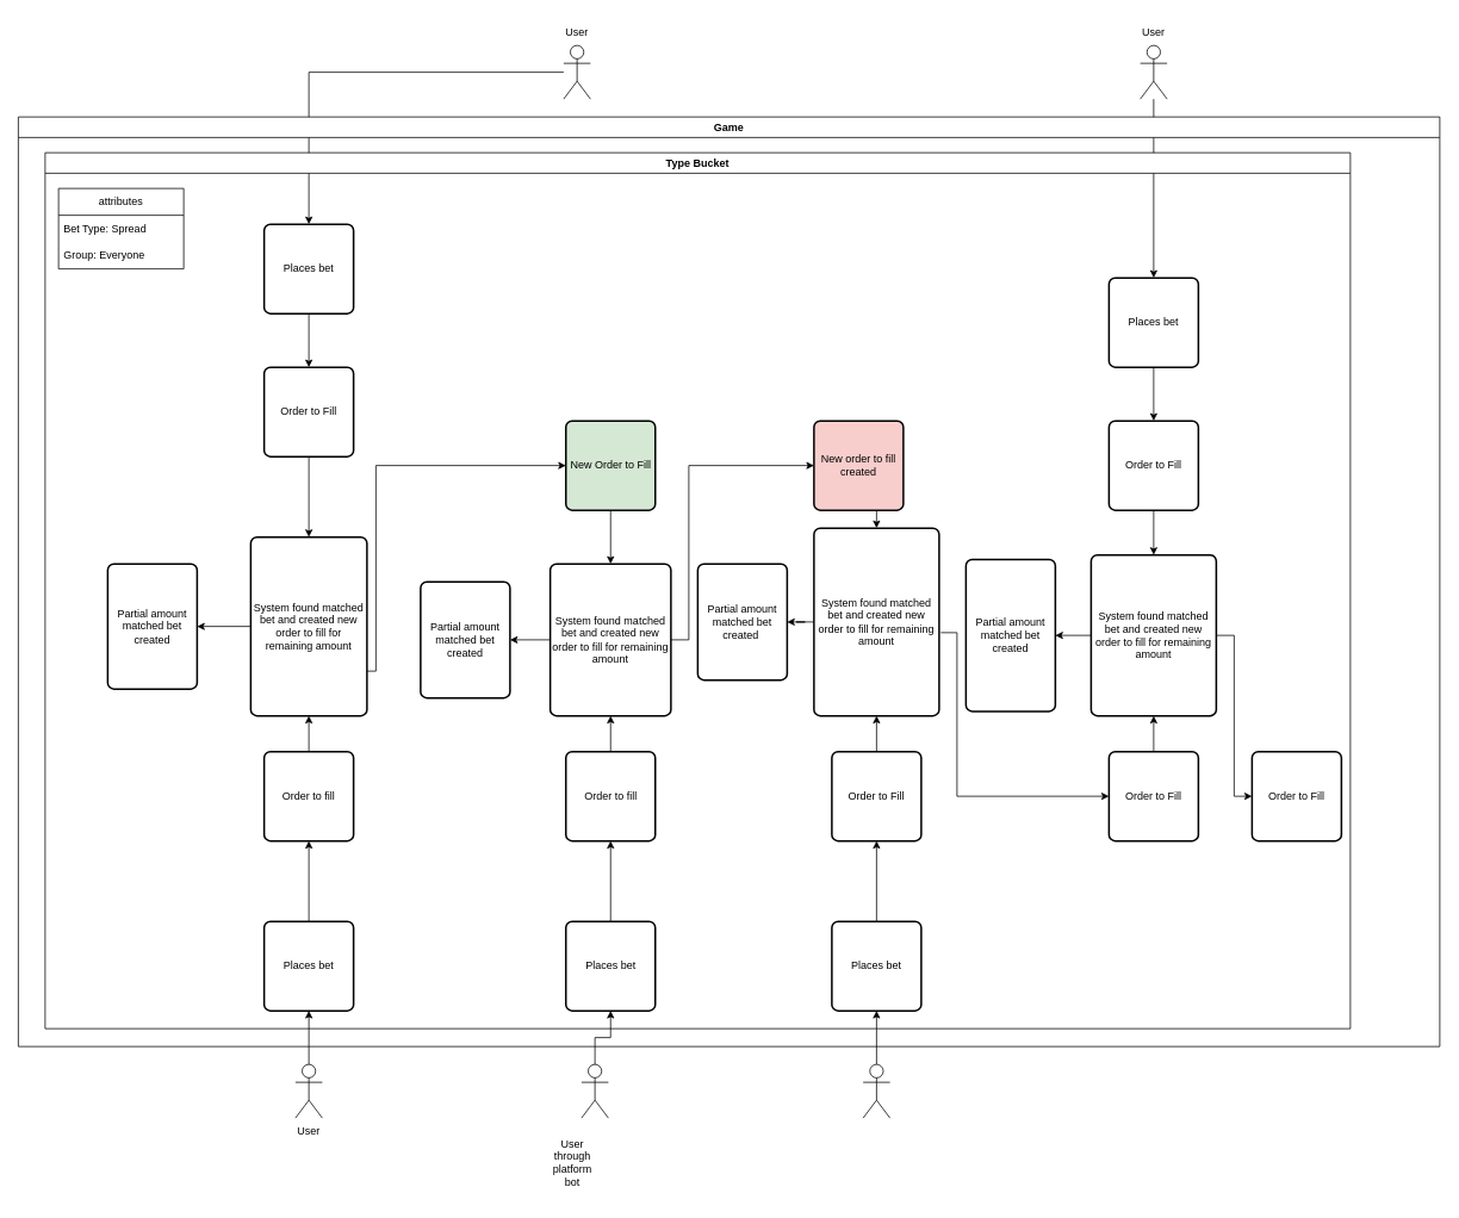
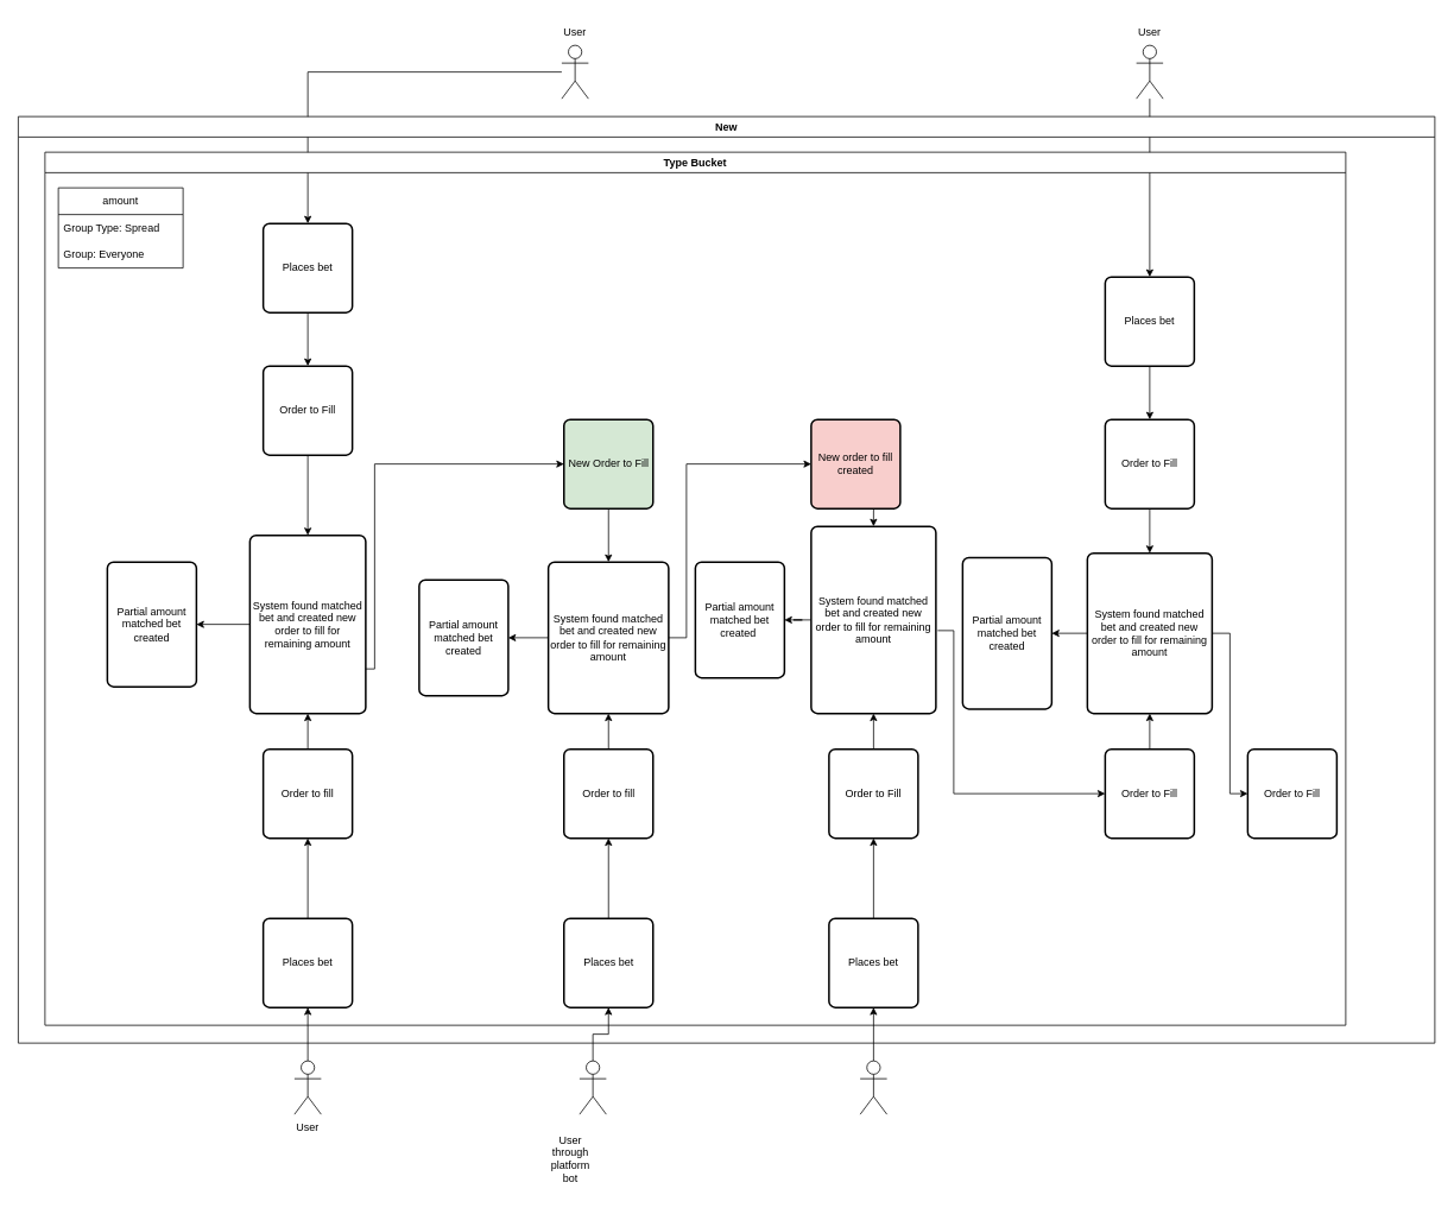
  <mxCell id="0" />
  <mxCell id="1" parent="0" />
  <mxCell id="2" style="edgeStyle=orthogonalEdgeStyle;rounded=0;orthogonalLoop=1;jettySize=auto;html=1;exitX=0.5;exitY=1;exitDx=0;exitDy=0;entryX=0.5;entryY=0;entryDx=0;entryDy=0;" edge="1" parent="1" source="49" target="26"><mxGeometry relative="1" as="geometry" /></mxCell>
  <mxCell id="3" style="edgeStyle=orthogonalEdgeStyle;rounded=0;orthogonalLoop=1;jettySize=auto;html=1;entryX=0.5;entryY=0;entryDx=0;entryDy=0;" edge="1" parent="1" source="4" target="62"><mxGeometry relative="1" as="geometry" /></mxCell>
  <mxCell id="4" value="Actor" style="shape=umlActor;verticalLabelPosition=bottom;verticalAlign=top;html=1;outlineConnect=0;noLabel=1;" vertex="1" parent="1"><mxGeometry x="630" y="50" width="30" height="60" as="geometry" /></mxCell>
  <mxCell id="5" style="edgeStyle=orthogonalEdgeStyle;rounded=0;orthogonalLoop=1;jettySize=auto;html=1;entryX=0.5;entryY=1;entryDx=0;entryDy=0;" edge="1" parent="1" source="50" target="23"><mxGeometry relative="1" as="geometry" /></mxCell>
  <mxCell id="6" style="edgeStyle=orthogonalEdgeStyle;rounded=0;orthogonalLoop=1;jettySize=auto;html=1;" edge="1" parent="1" source="48" target="23"><mxGeometry relative="1" as="geometry" /></mxCell>
  <mxCell id="7" style="edgeStyle=orthogonalEdgeStyle;rounded=0;orthogonalLoop=1;jettySize=auto;html=1;exitX=0.5;exitY=1;exitDx=0;exitDy=0;entryX=0.5;entryY=0;entryDx=0;entryDy=0;" edge="1" parent="1" source="8" target="29"><mxGeometry relative="1" as="geometry" /></mxCell>
  <mxCell id="8" value="New order to fill created" style="rounded=1;whiteSpace=wrap;html=1;absoluteArcSize=1;arcSize=14;strokeWidth=2;fillColor=#f8cecc;" vertex="1" parent="1"><mxGeometry x="910" y="470" width="100" height="100" as="geometry" /></mxCell>
  <mxCell id="9" style="edgeStyle=orthogonalEdgeStyle;rounded=0;orthogonalLoop=1;jettySize=auto;html=1;exitX=0.5;exitY=0;exitDx=0;exitDy=0;entryX=0.5;entryY=1;entryDx=0;entryDy=0;" edge="1" parent="1" source="53" target="26"><mxGeometry relative="1" as="geometry" /></mxCell>
  <mxCell id="10" style="edgeStyle=orthogonalEdgeStyle;rounded=0;orthogonalLoop=1;jettySize=auto;html=1;entryX=0.5;entryY=1;entryDx=0;entryDy=0;" edge="1" parent="1" source="56" target="29"><mxGeometry relative="1" as="geometry" /></mxCell>
  <mxCell id="11" style="edgeStyle=orthogonalEdgeStyle;rounded=0;orthogonalLoop=1;jettySize=auto;html=1;exitX=0.5;exitY=0;exitDx=0;exitDy=0;entryX=0.5;entryY=1;entryDx=0;entryDy=0;" edge="1" parent="1" source="43" target="32"><mxGeometry relative="1" as="geometry" /></mxCell>
  <mxCell id="12" style="edgeStyle=orthogonalEdgeStyle;rounded=0;orthogonalLoop=1;jettySize=auto;html=1;exitX=0.5;exitY=1;exitDx=0;exitDy=0;entryX=0.5;entryY=0;entryDx=0;entryDy=0;" edge="1" parent="1" source="59" target="32"><mxGeometry relative="1" as="geometry" /></mxCell>
  <mxCell id="13" style="edgeStyle=orthogonalEdgeStyle;rounded=0;orthogonalLoop=1;jettySize=auto;html=1;entryX=0.5;entryY=0;entryDx=0;entryDy=0;" edge="1" parent="1" source="14" target="60"><mxGeometry relative="1" as="geometry" /></mxCell>
  <mxCell id="14" value="Actor" style="shape=umlActor;verticalLabelPosition=bottom;verticalAlign=top;html=1;outlineConnect=0;noLabel=1;" vertex="1" parent="1"><mxGeometry x="1275" y="50" width="30" height="60" as="geometry" /></mxCell>
  <mxCell id="15" style="edgeStyle=orthogonalEdgeStyle;rounded=0;orthogonalLoop=1;jettySize=auto;html=1;entryX=0.5;entryY=1;entryDx=0;entryDy=0;" edge="1" parent="1" source="16" target="51"><mxGeometry relative="1" as="geometry" /></mxCell>
  <mxCell id="16" value="Actor" style="shape=umlActor;verticalLabelPosition=bottom;verticalAlign=top;html=1;outlineConnect=0;noLabel=1;" vertex="1" parent="1"><mxGeometry x="330" y="1190" width="30" height="60" as="geometry" /></mxCell>
  <mxCell id="17" style="edgeStyle=orthogonalEdgeStyle;rounded=0;orthogonalLoop=1;jettySize=auto;html=1;entryX=0.5;entryY=1;entryDx=0;entryDy=0;" edge="1" parent="1" source="18" target="54"><mxGeometry relative="1" as="geometry" /></mxCell>
  <mxCell id="18" value="Actor" style="shape=umlActor;verticalLabelPosition=bottom;verticalAlign=top;html=1;outlineConnect=0;noLabel=1;" vertex="1" parent="1"><mxGeometry x="650" y="1190" width="30" height="60" as="geometry" /></mxCell>
  <mxCell id="19" style="edgeStyle=orthogonalEdgeStyle;rounded=0;orthogonalLoop=1;jettySize=auto;html=1;entryX=0.5;entryY=1;entryDx=0;entryDy=0;" edge="1" parent="1" source="20" target="57"><mxGeometry relative="1" as="geometry" /></mxCell>
  <mxCell id="20" value="Actor" style="shape=umlActor;verticalLabelPosition=bottom;verticalAlign=top;html=1;outlineConnect=0;noLabel=1;" vertex="1" parent="1"><mxGeometry x="965" y="1190" width="30" height="60" as="geometry" /></mxCell>
  <mxCell id="21" style="edgeStyle=orthogonalEdgeStyle;rounded=0;orthogonalLoop=1;jettySize=auto;html=1;entryX=1;entryY=0.5;entryDx=0;entryDy=0;" edge="1" parent="1" source="23" target="47"><mxGeometry relative="1" as="geometry" /></mxCell>
  <mxCell id="22" style="edgeStyle=orthogonalEdgeStyle;rounded=0;orthogonalLoop=1;jettySize=auto;html=1;entryX=0;entryY=0.5;entryDx=0;entryDy=0;" edge="1" parent="1" source="23" target="49"><mxGeometry relative="1" as="geometry"><Array as="points"><mxPoint x="420" y="750" /><mxPoint x="420" y="520" /></Array></mxGeometry></mxCell>
  <mxCell id="23" value="System found matched bet&amp;nbsp;&lt;span style=&quot;font-size: 12.0px;&quot;&gt;and created new order to fill for remaining amount&lt;/span&gt;" style="rounded=1;whiteSpace=wrap;html=1;absoluteArcSize=1;arcSize=14;strokeWidth=2;" vertex="1" parent="1"><mxGeometry x="280" y="600" width="130" height="200" as="geometry" /></mxCell>
  <mxCell id="24" style="edgeStyle=orthogonalEdgeStyle;rounded=0;orthogonalLoop=1;jettySize=auto;html=1;entryX=1;entryY=0.5;entryDx=0;entryDy=0;" edge="1" parent="1" source="26" target="46"><mxGeometry relative="1" as="geometry" /></mxCell>
  <mxCell id="25" style="edgeStyle=orthogonalEdgeStyle;rounded=0;orthogonalLoop=1;jettySize=auto;html=1;entryX=0;entryY=0.5;entryDx=0;entryDy=0;" edge="1" parent="1" source="26" target="8"><mxGeometry relative="1" as="geometry"><Array as="points"><mxPoint x="770" y="715" /><mxPoint x="770" y="520" /></Array></mxGeometry></mxCell>
  <mxCell id="26" value="System found matched bet and created new order to fill for remaining amount" style="rounded=1;whiteSpace=wrap;html=1;absoluteArcSize=1;arcSize=14;strokeWidth=2;" vertex="1" parent="1"><mxGeometry x="615" y="630" width="135" height="170" as="geometry" /></mxCell>
  <mxCell id="27" style="edgeStyle=orthogonalEdgeStyle;rounded=0;orthogonalLoop=1;jettySize=auto;html=1;entryX=0;entryY=0.5;entryDx=0;entryDy=0;exitX=1.014;exitY=0.557;exitDx=0;exitDy=0;exitPerimeter=0;" edge="1" parent="1" source="29" target="43"><mxGeometry relative="1" as="geometry"><Array as="points"><mxPoint x="1070" y="707" /><mxPoint x="1070" y="890" /></Array></mxGeometry></mxCell>
  <mxCell id="28" value="" style="edgeStyle=orthogonalEdgeStyle;rounded=0;orthogonalLoop=1;jettySize=auto;html=1;" edge="1" parent="1" source="29" target="45"><mxGeometry relative="1" as="geometry" /></mxCell>
  <mxCell id="29" value="System found matched bet&amp;nbsp;&lt;span style=&quot;font-size: 12.0px;&quot;&gt;and created new order to fill for remaining amount&lt;/span&gt;" style="rounded=1;whiteSpace=wrap;html=1;absoluteArcSize=1;arcSize=14;strokeWidth=2;" vertex="1" parent="1"><mxGeometry x="910" y="590" width="140" height="210" as="geometry" /></mxCell>
  <mxCell id="30" style="edgeStyle=orthogonalEdgeStyle;rounded=0;orthogonalLoop=1;jettySize=auto;html=1;entryX=0;entryY=0.5;entryDx=0;entryDy=0;" edge="1" parent="1" source="32" target="42"><mxGeometry relative="1" as="geometry" /></mxCell>
  <mxCell id="31" value="" style="edgeStyle=orthogonalEdgeStyle;rounded=0;orthogonalLoop=1;jettySize=auto;html=1;" edge="1" parent="1" source="32" target="44"><mxGeometry relative="1" as="geometry" /></mxCell>
  <mxCell id="32" value="System found matched bet&amp;nbsp;&lt;span style=&quot;font-size: 12.0px;&quot;&gt;and created new order to fill for remaining amount&lt;/span&gt;" style="rounded=1;whiteSpace=wrap;html=1;absoluteArcSize=1;arcSize=14;strokeWidth=2;" vertex="1" parent="1"><mxGeometry x="1220" y="620" width="140" height="180" as="geometry" /></mxCell>
  <mxCell id="33" value="User" style="text;html=1;strokeColor=none;fillColor=none;align=center;verticalAlign=middle;whiteSpace=wrap;rounded=0;" vertex="1" parent="1"><mxGeometry x="315" y="1250" width="60" height="30" as="geometry" /></mxCell>
  <mxCell id="34" value="User through platform bot" style="text;html=1;strokeColor=none;fillColor=none;align=center;verticalAlign=middle;whiteSpace=wrap;rounded=0;" vertex="1" parent="1"><mxGeometry x="610" y="1260" width="60" height="80" as="geometry" /></mxCell>
  <mxCell id="35" value="User" style="text;html=1;strokeColor=none;fillColor=none;align=center;verticalAlign=middle;whiteSpace=wrap;rounded=0;" vertex="1" parent="1"><mxGeometry x="615" y="20" width="60" height="30" as="geometry" /></mxCell>
  <mxCell id="36" value="User" style="text;html=1;strokeColor=none;fillColor=none;align=center;verticalAlign=middle;whiteSpace=wrap;rounded=0;" vertex="1" parent="1"><mxGeometry x="1260" y="20" width="60" height="30" as="geometry" /></mxCell>
- <mxCell id="37" value="Game" style="swimlane;whiteSpace=wrap;html=1;" vertex="1" parent="1"><mxGeometry x="20" y="130" width="1590" height="1040" as="geometry" /></mxCell>
+ <mxCell id="37" value="New" style="swimlane;whiteSpace=wrap;html=1;" vertex="1" parent="1"><mxGeometry x="20" y="130" width="1590" height="1040" as="geometry" /></mxCell>
  <mxCell id="38" value="Type Bucket" style="swimlane;whiteSpace=wrap;html=1;" vertex="1" parent="37"><mxGeometry x="30" y="40" width="1460" height="980" as="geometry" /></mxCell>
- <mxCell id="39" value="attributes" style="swimlane;fontStyle=0;childLayout=stackLayout;horizontal=1;startSize=30;horizontalStack=0;resizeParent=1;resizeParentMax=0;resizeLast=0;collapsible=1;marginBottom=0;whiteSpace=wrap;html=1;" vertex="1" parent="38"><mxGeometry x="15" y="40" width="140" height="90" as="geometry" /></mxCell>
- <mxCell id="40" value="Bet Type: Spread" style="text;strokeColor=none;fillColor=none;align=left;verticalAlign=middle;spacingLeft=4;spacingRight=4;overflow=hidden;points=[[0,0.5],[1,0.5]];portConstraint=eastwest;rotatable=0;whiteSpace=wrap;html=1;" vertex="1" parent="39"><mxGeometry y="30" width="140" height="30" as="geometry" /></mxCell>
+ <mxCell id="39" value="amount" style="swimlane;fontStyle=0;childLayout=stackLayout;horizontal=1;startSize=30;horizontalStack=0;resizeParent=1;resizeParentMax=0;resizeLast=0;collapsible=1;marginBottom=0;whiteSpace=wrap;html=1;" vertex="1" parent="38"><mxGeometry x="15" y="40" width="140" height="90" as="geometry" /></mxCell>
+ <mxCell id="40" value="Group Type: Spread" style="text;strokeColor=none;fillColor=none;align=left;verticalAlign=middle;spacingLeft=4;spacingRight=4;overflow=hidden;points=[[0,0.5],[1,0.5]];portConstraint=eastwest;rotatable=0;whiteSpace=wrap;html=1;" vertex="1" parent="39"><mxGeometry y="30" width="140" height="30" as="geometry" /></mxCell>
  <mxCell id="41" value="Group: Everyone" style="text;strokeColor=none;fillColor=none;align=left;verticalAlign=middle;spacingLeft=4;spacingRight=4;overflow=hidden;points=[[0,0.5],[1,0.5]];portConstraint=eastwest;rotatable=0;whiteSpace=wrap;html=1;" vertex="1" parent="39"><mxGeometry y="60" width="140" height="30" as="geometry" /></mxCell>
  <mxCell id="42" value="Order to Fill" style="rounded=1;whiteSpace=wrap;html=1;absoluteArcSize=1;arcSize=14;strokeWidth=2;" vertex="1" parent="38"><mxGeometry x="1350" y="670" width="100" height="100" as="geometry" /></mxCell>
  <mxCell id="43" value="Order to Fill" style="rounded=1;whiteSpace=wrap;html=1;absoluteArcSize=1;arcSize=14;strokeWidth=2;" vertex="1" parent="38"><mxGeometry x="1190" y="670" width="100" height="100" as="geometry" /></mxCell>
  <mxCell id="44" value="Partial amount&lt;br&gt;matched bet created" style="rounded=1;whiteSpace=wrap;html=1;absoluteArcSize=1;arcSize=14;strokeWidth=2;" vertex="1" parent="38"><mxGeometry x="1030" y="455" width="100" height="170" as="geometry" /></mxCell>
  <mxCell id="45" value="Partial amount matched bet created&amp;nbsp;" style="rounded=1;whiteSpace=wrap;html=1;absoluteArcSize=1;arcSize=14;strokeWidth=2;" vertex="1" parent="38"><mxGeometry x="730" y="460" width="100" height="130" as="geometry" /></mxCell>
  <mxCell id="46" value="Partial amount&lt;br&gt;matched bet created" style="rounded=1;whiteSpace=wrap;html=1;absoluteArcSize=1;arcSize=14;strokeWidth=2;" vertex="1" parent="38"><mxGeometry x="420" y="480" width="100" height="130" as="geometry" /></mxCell>
  <mxCell id="47" value="Partial amount matched bet created" style="rounded=1;whiteSpace=wrap;html=1;absoluteArcSize=1;arcSize=14;strokeWidth=2;" vertex="1" parent="38"><mxGeometry x="70" y="460" width="100" height="140" as="geometry" /></mxCell>
  <mxCell id="48" value="Order to Fill" style="rounded=1;whiteSpace=wrap;html=1;absoluteArcSize=1;arcSize=14;strokeWidth=2;" vertex="1" parent="38"><mxGeometry x="245" y="240" width="100" height="100" as="geometry" /></mxCell>
  <mxCell id="49" value="New Order to Fill" style="rounded=1;whiteSpace=wrap;html=1;absoluteArcSize=1;arcSize=14;strokeWidth=2;fillColor=#d5e8d4;" vertex="1" parent="38"><mxGeometry x="582.5" y="300" width="100" height="100" as="geometry" /></mxCell>
  <mxCell id="50" value="Order to fill" style="rounded=1;whiteSpace=wrap;html=1;absoluteArcSize=1;arcSize=14;strokeWidth=2;" vertex="1" parent="38"><mxGeometry x="245" y="670" width="100" height="100" as="geometry" /></mxCell>
  <mxCell id="51" value="Places bet&lt;br&gt;" style="rounded=1;whiteSpace=wrap;html=1;absoluteArcSize=1;arcSize=14;strokeWidth=2;" vertex="1" parent="38"><mxGeometry x="245" y="860" width="100" height="100" as="geometry" /></mxCell>
  <mxCell id="52" style="edgeStyle=orthogonalEdgeStyle;rounded=0;orthogonalLoop=1;jettySize=auto;html=1;exitX=0.5;exitY=0;exitDx=0;exitDy=0;entryX=0.5;entryY=1;entryDx=0;entryDy=0;" edge="1" parent="38" source="51" target="50"><mxGeometry relative="1" as="geometry"><mxPoint x="280" y="840" as="sourcePoint" /></mxGeometry></mxCell>
  <mxCell id="53" value="Order to fill" style="rounded=1;whiteSpace=wrap;html=1;absoluteArcSize=1;arcSize=14;strokeWidth=2;" vertex="1" parent="38"><mxGeometry x="582.5" y="670" width="100" height="100" as="geometry" /></mxCell>
  <mxCell id="54" value="Places bet&lt;br&gt;" style="rounded=1;whiteSpace=wrap;html=1;absoluteArcSize=1;arcSize=14;strokeWidth=2;" vertex="1" parent="38"><mxGeometry x="582.5" y="860" width="100" height="100" as="geometry" /></mxCell>
  <mxCell id="55" style="edgeStyle=orthogonalEdgeStyle;rounded=0;orthogonalLoop=1;jettySize=auto;html=1;entryX=0.5;entryY=1;entryDx=0;entryDy=0;" edge="1" parent="38" source="54" target="53"><mxGeometry relative="1" as="geometry"><mxPoint x="595" y="840" as="sourcePoint" /></mxGeometry></mxCell>
  <mxCell id="56" value="Order to Fill" style="rounded=1;whiteSpace=wrap;html=1;absoluteArcSize=1;arcSize=14;strokeWidth=2;" vertex="1" parent="38"><mxGeometry x="880" y="670" width="100" height="100" as="geometry" /></mxCell>
  <mxCell id="57" value="Places bet&lt;br&gt;" style="rounded=1;whiteSpace=wrap;html=1;absoluteArcSize=1;arcSize=14;strokeWidth=2;" vertex="1" parent="38"><mxGeometry x="880" y="860" width="100" height="100" as="geometry" /></mxCell>
  <mxCell id="58" style="edgeStyle=orthogonalEdgeStyle;rounded=0;orthogonalLoop=1;jettySize=auto;html=1;entryX=0.5;entryY=1;entryDx=0;entryDy=0;exitX=0.5;exitY=0;exitDx=0;exitDy=0;" edge="1" parent="38" source="57" target="56"><mxGeometry relative="1" as="geometry"><mxPoint x="850" y="850" as="sourcePoint" /></mxGeometry></mxCell>
  <mxCell id="59" value="Order to Fill" style="rounded=1;whiteSpace=wrap;html=1;absoluteArcSize=1;arcSize=14;strokeWidth=2;" vertex="1" parent="38"><mxGeometry x="1190" y="300" width="100" height="100" as="geometry" /></mxCell>
  <mxCell id="60" value="Places bet&lt;br&gt;" style="rounded=1;whiteSpace=wrap;html=1;absoluteArcSize=1;arcSize=14;strokeWidth=2;" vertex="1" parent="38"><mxGeometry x="1190" y="140" width="100" height="100" as="geometry" /></mxCell>
  <mxCell id="61" style="edgeStyle=orthogonalEdgeStyle;rounded=0;orthogonalLoop=1;jettySize=auto;html=1;exitX=0.5;exitY=1;exitDx=0;exitDy=0;" edge="1" parent="38" source="60" target="59"><mxGeometry relative="1" as="geometry" /></mxCell>
  <mxCell id="62" value="Places bet&lt;br&gt;" style="rounded=1;whiteSpace=wrap;html=1;absoluteArcSize=1;arcSize=14;strokeWidth=2;" vertex="1" parent="38"><mxGeometry x="245" y="80" width="100" height="100" as="geometry" /></mxCell>
  <mxCell id="63" style="edgeStyle=orthogonalEdgeStyle;rounded=0;orthogonalLoop=1;jettySize=auto;html=1;entryX=0.5;entryY=0;entryDx=0;entryDy=0;exitX=0.5;exitY=1;exitDx=0;exitDy=0;" edge="1" parent="38" source="62" target="48"><mxGeometry relative="1" as="geometry"><mxPoint x="540" y="190" as="sourcePoint" /></mxGeometry></mxCell>
